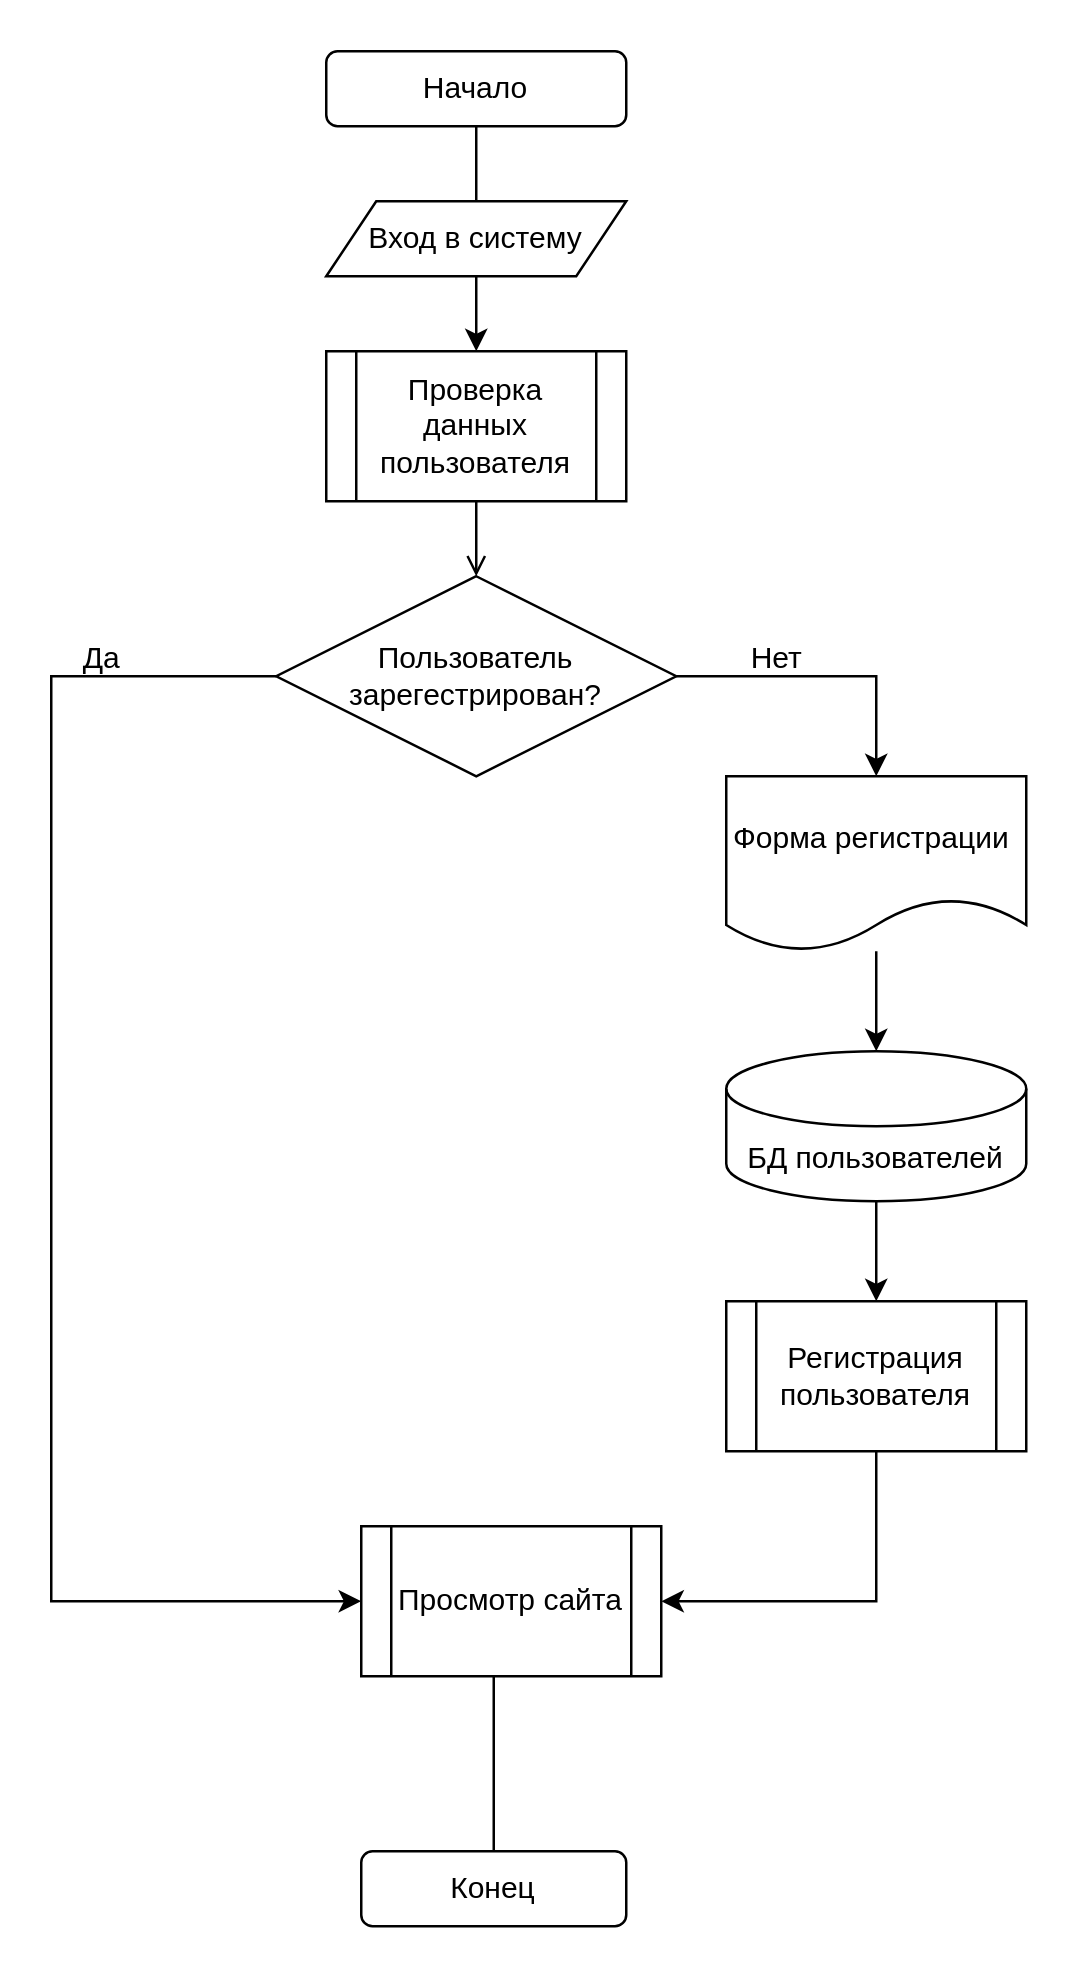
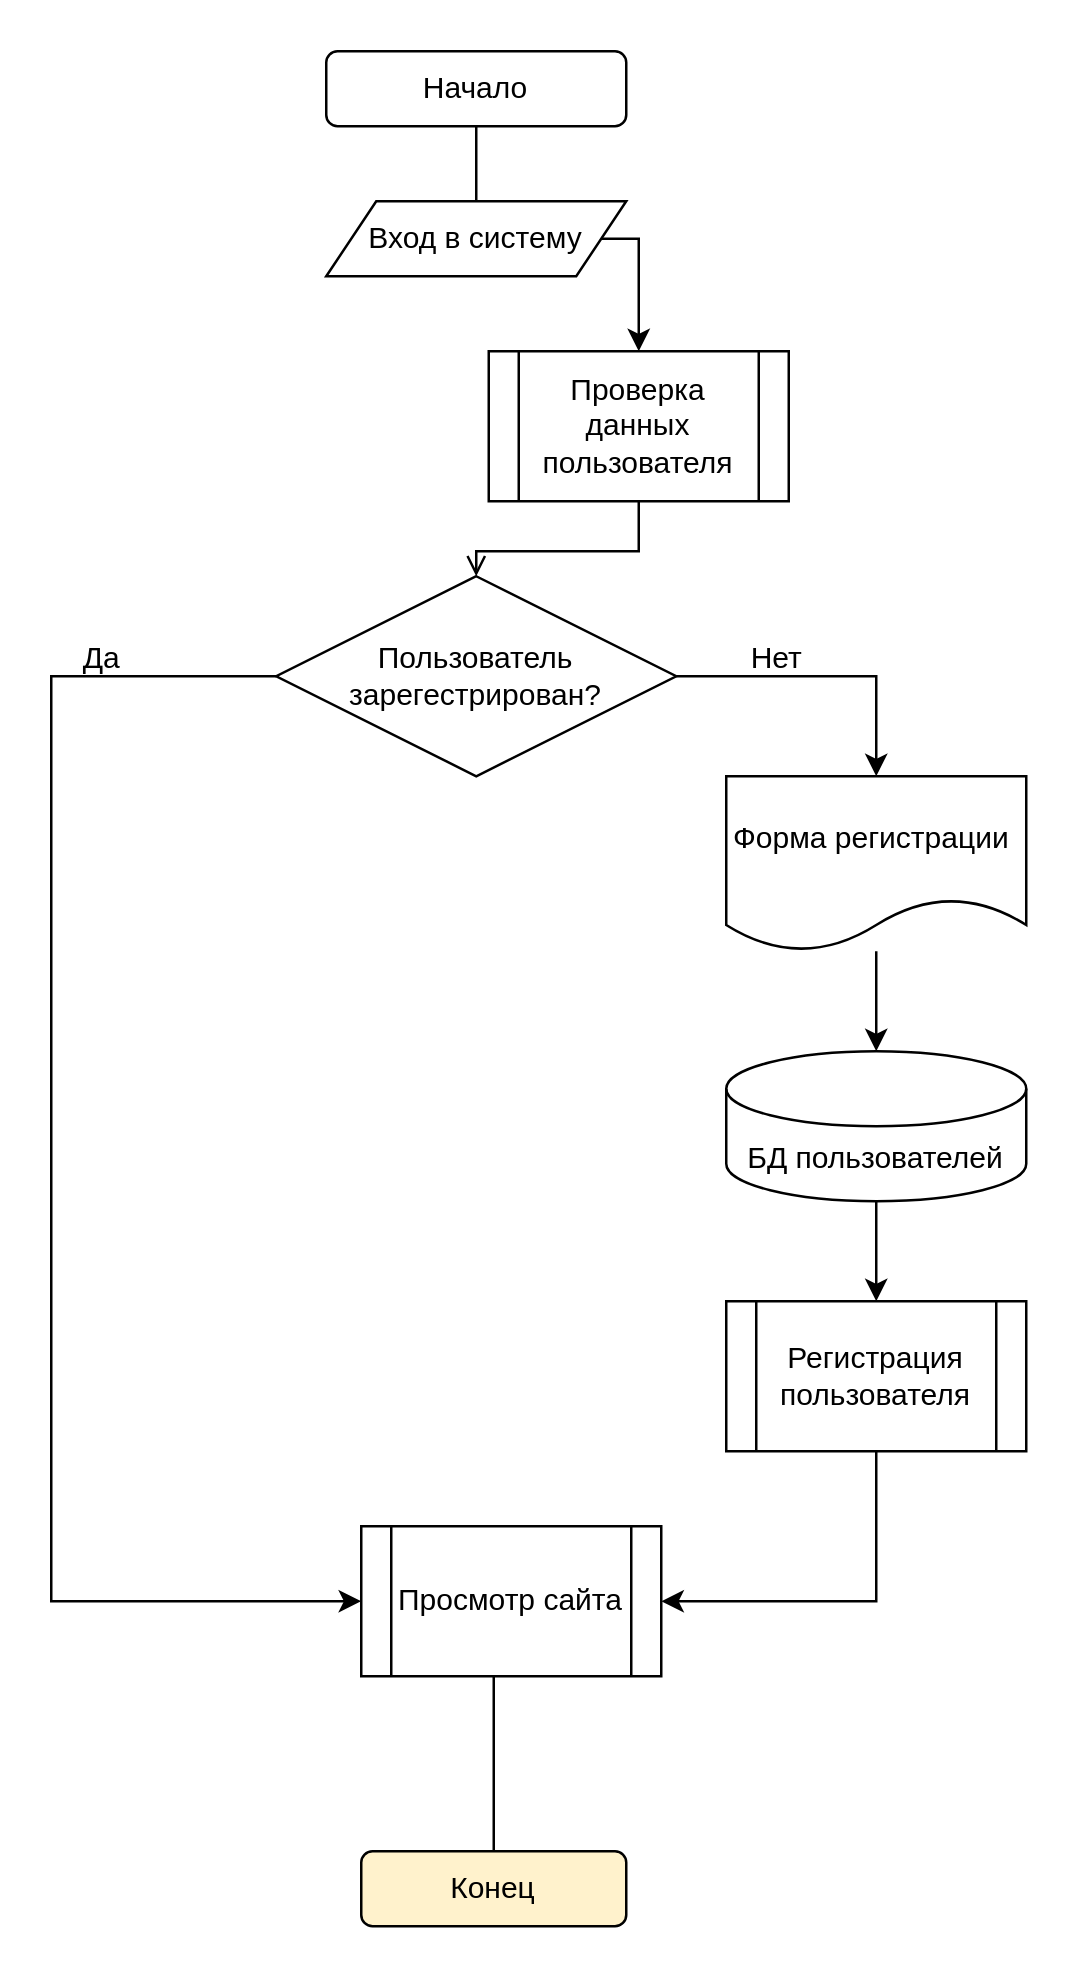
  <mxCell id="0" />
  <mxCell id="1" parent="0" />
  <mxCell id="2" value="" style="edgeStyle=orthogonalEdgeStyle;rounded=0;orthogonalLoop=1;jettySize=auto;html=1;" edge="1" parent="1" source="3" target="6"><mxGeometry relative="1" as="geometry" /></mxCell>
  <mxCell id="3" value="Начало" style="rounded=1;whiteSpace=wrap;html=1;" vertex="1" parent="1"><mxGeometry x="130" y="20" width="120" height="30" as="geometry" /></mxCell>
  <mxCell id="4" value="Вход в систему" style="shape=parallelogram;perimeter=parallelogramPerimeter;whiteSpace=wrap;html=1;fixedSize=1;" vertex="1" parent="1"><mxGeometry x="130" y="80" width="120" height="30" as="geometry" /></mxCell>
  <mxCell id="5" value="" style="edgeStyle=orthogonalEdgeStyle;rounded=0;orthogonalLoop=1;jettySize=auto;html=1;endArrow=open;" edge="1" parent="1" source="6" target="9"><mxGeometry relative="1" as="geometry" /></mxCell>
- <mxCell id="6" value="Проверка данных пользователя" style="shape=process;whiteSpace=wrap;html=1;backgroundOutline=1;" vertex="1" parent="1"><mxGeometry x="130" y="140" width="120" height="60" as="geometry" /></mxCell>
+ <mxCell id="6" value="Проверка данных пользователя" style="shape=process;whiteSpace=wrap;html=1;backgroundOutline=1;" vertex="1" parent="1"><mxGeometry x="195" y="140" width="120" height="60" as="geometry" /></mxCell>
  <mxCell id="7" style="edgeStyle=orthogonalEdgeStyle;rounded=0;orthogonalLoop=1;jettySize=auto;html=1;entryX=0.5;entryY=0;entryDx=0;entryDy=0;" edge="1" parent="1" source="9" target="13"><mxGeometry relative="1" as="geometry" /></mxCell>
  <mxCell id="8" style="edgeStyle=orthogonalEdgeStyle;rounded=0;orthogonalLoop=1;jettySize=auto;html=1;entryX=0;entryY=0.5;entryDx=0;entryDy=0;" edge="1" parent="1" source="9" target="11"><mxGeometry relative="1" as="geometry"><Array as="points"><mxPoint x="20" y="270" /><mxPoint x="20" y="640" /></Array></mxGeometry></mxCell>
  <mxCell id="9" value="Пользователь зарегестрирован?" style="rhombus;whiteSpace=wrap;html=1;" vertex="1" parent="1"><mxGeometry x="110" y="230" width="160" height="80" as="geometry" /></mxCell>
  <mxCell id="10" value="" style="edgeStyle=orthogonalEdgeStyle;rounded=0;orthogonalLoop=1;jettySize=auto;html=1;endArrow=none;" edge="1" parent="1" source="11" target="18"><mxGeometry relative="1" as="geometry"><Array as="points"><mxPoint x="197" y="690" /><mxPoint x="197" y="690" /></Array></mxGeometry></mxCell>
  <mxCell id="11" value="Просмотр сайта" style="shape=process;whiteSpace=wrap;html=1;backgroundOutline=1;" vertex="1" parent="1"><mxGeometry x="144" y="610" width="120" height="60" as="geometry" /></mxCell>
  <mxCell id="12" value="" style="edgeStyle=orthogonalEdgeStyle;rounded=0;orthogonalLoop=1;jettySize=auto;html=1;" edge="1" parent="1" source="13" target="15"><mxGeometry relative="1" as="geometry" /></mxCell>
  <mxCell id="13" value="Форма регистрации&amp;nbsp;" style="shape=document;whiteSpace=wrap;html=1;boundedLbl=1;" vertex="1" parent="1"><mxGeometry x="290" y="310" width="120" height="70" as="geometry" /></mxCell>
  <mxCell id="14" value="" style="edgeStyle=orthogonalEdgeStyle;rounded=0;orthogonalLoop=1;jettySize=auto;html=1;" edge="1" parent="1" source="15" target="17"><mxGeometry relative="1" as="geometry" /></mxCell>
  <mxCell id="15" value="БД пользователей" style="shape=cylinder3;whiteSpace=wrap;html=1;boundedLbl=1;backgroundOutline=1;size=15;" vertex="1" parent="1"><mxGeometry x="290" y="420" width="120" height="60" as="geometry" /></mxCell>
  <mxCell id="16" style="edgeStyle=orthogonalEdgeStyle;rounded=0;orthogonalLoop=1;jettySize=auto;html=1;" edge="1" parent="1" source="17" target="11"><mxGeometry relative="1" as="geometry"><Array as="points"><mxPoint x="350" y="640" /></Array></mxGeometry></mxCell>
  <mxCell id="17" value="Регистрация пользователя" style="shape=process;whiteSpace=wrap;html=1;backgroundOutline=1;" vertex="1" parent="1"><mxGeometry x="290" y="520" width="120" height="60" as="geometry" /></mxCell>
- <mxCell id="18" value="Конец" style="rounded=1;whiteSpace=wrap;html=1;" vertex="1" parent="1"><mxGeometry x="144" y="740" width="106" height="30" as="geometry" /></mxCell>
+ <mxCell id="18" value="Конец" style="rounded=1;whiteSpace=wrap;html=1;fillColor=#fff2cc;" vertex="1" parent="1"><mxGeometry x="144" y="740" width="106" height="30" as="geometry" /></mxCell>
  <mxCell id="19" value="Да" style="text;html=1;align=center;verticalAlign=middle;resizable=0;points=[];autosize=1;strokeColor=none;fillColor=none;" vertex="1" parent="1"><mxGeometry x="20" y="248" width="40" height="30" as="geometry" /></mxCell>
  <mxCell id="20" value="Нет" style="text;html=1;align=center;verticalAlign=middle;resizable=0;points=[];autosize=1;strokeColor=none;fillColor=none;" vertex="1" parent="1"><mxGeometry x="290" y="248" width="40" height="30" as="geometry" /></mxCell>
